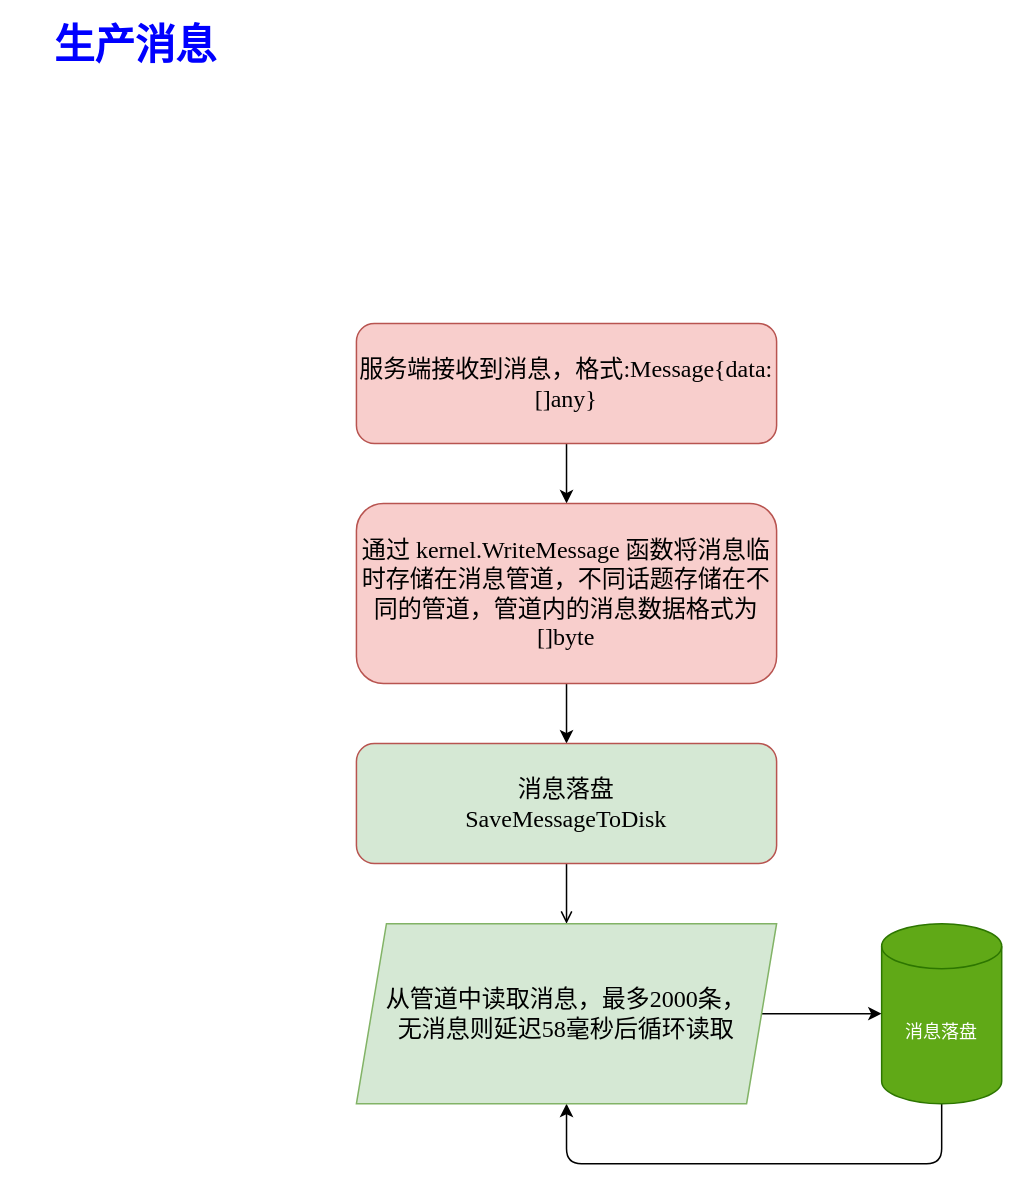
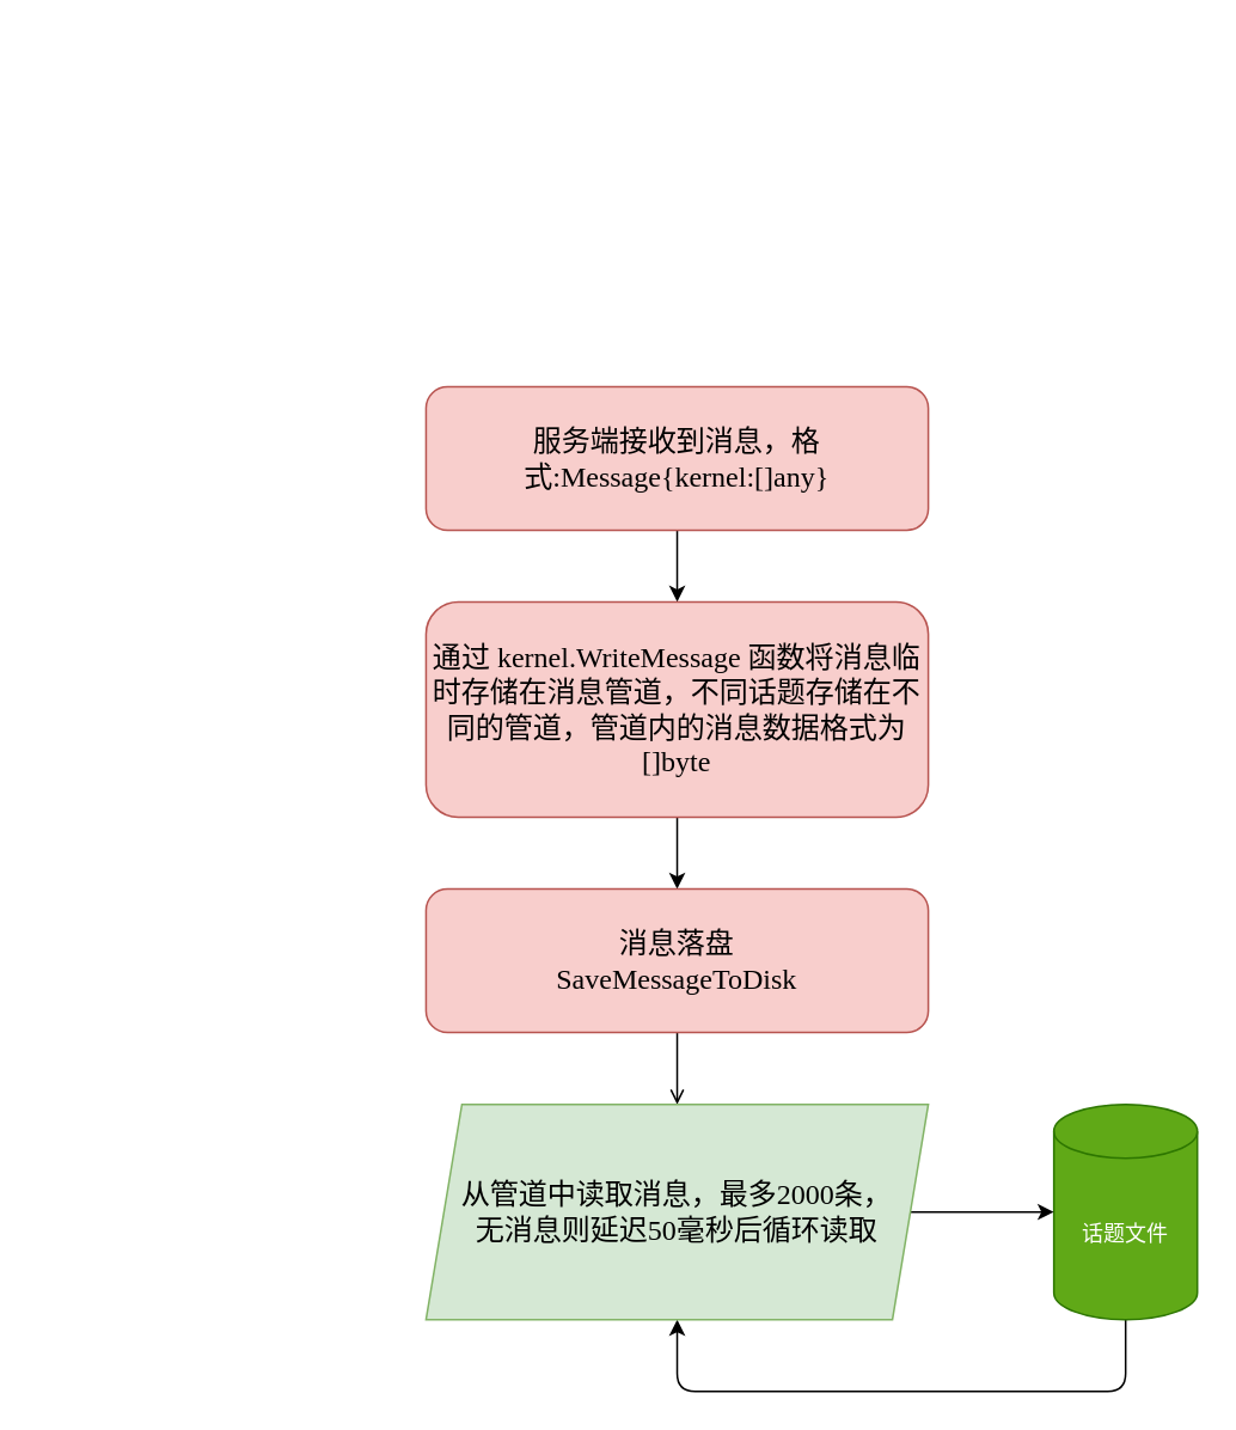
  <mxCell id="0" />
  <mxCell id="1" parent="0" />
- <mxCell id="2" value="生产消息" style="text;html=1;strokeColor=none;fillColor=none;align=center;verticalAlign=middle;whiteSpace=wrap;rounded=0;fontColor=#0000FF;fontSize=27;fontFamily=Lucida Console;fontStyle=1" parent="1" vertex="1"><mxGeometry x="20" y="20" width="140" height="20" as="geometry" /></mxCell>
  <mxCell id="3" value="" style="edgeStyle=none;html=1;fontFamily=Lucida Console;fontSize=12;fontColor=#0000FF;" parent="1" source="4" target="6" edge="1"><mxGeometry relative="1" as="geometry" /></mxCell>
- <mxCell id="4" value="服务端接收到消息，&lt;span style=&quot;background-color: initial;&quot;&gt;格式:Message{data:[]any}&lt;/span&gt;" style="rounded=1;whiteSpace=wrap;html=1;fontFamily=Comic Sans MS;fontSize=16;fillColor=#f8cecc;strokeColor=#b85450;align=center;" parent="1" vertex="1"><mxGeometry x="237" y="215" width="280" height="80" as="geometry" /></mxCell>
+ <mxCell id="4" value="服务端接收到消息，&lt;span style=&quot;background-color: initial;&quot;&gt;格式:Message{kernel:[]any}&lt;/span&gt;" style="rounded=1;whiteSpace=wrap;html=1;fontFamily=Comic Sans MS;fontSize=16;fillColor=#f8cecc;strokeColor=#b85450;align=center;" parent="1" vertex="1"><mxGeometry x="237" y="215" width="280" height="80" as="geometry" /></mxCell>
  <mxCell id="5" value="" style="edgeStyle=none;html=1;fontFamily=Lucida Console;fontSize=12;fontColor=#0000FF;" parent="1" source="6" target="8" edge="1"><mxGeometry relative="1" as="geometry" /></mxCell>
  <mxCell id="6" value="通过&amp;nbsp;kernel.WriteMessage 函数将消息临时存储在消息管道，不同话题存储在不同的管道，管道内的消息数据格式为 []byte" style="whiteSpace=wrap;html=1;fontSize=16;fontFamily=Comic Sans MS;fillColor=#f8cecc;strokeColor=#b85450;rounded=1;" parent="1" vertex="1"><mxGeometry x="237" y="335" width="280" height="120" as="geometry" /></mxCell>
  <mxCell id="7" value="" style="edgeStyle=none;html=1;fontFamily=Lucida Console;fontSize=12;fontColor=#0000FF;endArrow=open;" parent="1" source="8" target="12" edge="1"><mxGeometry relative="1" as="geometry" /></mxCell>
- <mxCell id="8" value="消息落盘&lt;br&gt;SaveMessageToDisk" style="whiteSpace=wrap;html=1;fontSize=16;fontFamily=Comic Sans MS;fillColor=#d5e8d4;strokeColor=#b85450;rounded=1;" parent="1" vertex="1"><mxGeometry x="237" y="495" width="280" height="80" as="geometry" /></mxCell>
+ <mxCell id="8" value="消息落盘&lt;br&gt;SaveMessageToDisk" style="whiteSpace=wrap;html=1;fontSize=16;fontFamily=Comic Sans MS;fillColor=#f8cecc;strokeColor=#b85450;rounded=1;" parent="1" vertex="1"><mxGeometry x="237" y="495" width="280" height="80" as="geometry" /></mxCell>
  <mxCell id="9" style="edgeStyle=none;html=1;fontFamily=Lucida Console;fontSize=16;fontColor=#0000FF;entryX=0.5;entryY=1;entryDx=0;entryDy=0;" parent="1" source="10" target="12" edge="1"><mxGeometry relative="1" as="geometry"><mxPoint x="627" y="815" as="targetPoint" /><Array as="points"><mxPoint x="627" y="775" /><mxPoint x="377" y="775" /></Array></mxGeometry></mxCell>
- <mxCell id="10" value="消息落盘" style="shape=cylinder3;whiteSpace=wrap;html=1;boundedLbl=1;backgroundOutline=1;size=15;fontFamily=Comic Sans MS;fontSize=12;fontColor=#ffffff;fillColor=#60a917;strokeColor=#2D7600;" parent="1" vertex="1"><mxGeometry x="587" y="615" width="80" height="120" as="geometry" /></mxCell>
+ <mxCell id="10" value="话题文件" style="shape=cylinder3;whiteSpace=wrap;html=1;boundedLbl=1;backgroundOutline=1;size=15;fontFamily=Comic Sans MS;fontSize=12;fontColor=#ffffff;fillColor=#60a917;strokeColor=#2D7600;" parent="1" vertex="1"><mxGeometry x="587" y="615" width="80" height="120" as="geometry" /></mxCell>
  <mxCell id="11" value="" style="edgeStyle=none;html=1;fontFamily=Lucida Console;fontSize=12;fontColor=#0000FF;" parent="1" source="12" target="10" edge="1"><mxGeometry relative="1" as="geometry" /></mxCell>
- <mxCell id="12" value="&lt;font style=&quot;font-size: 16px;&quot;&gt;从管道中读取消息，最多2000条，&lt;br&gt;无消息则延迟58毫秒后循环读取&lt;/font&gt;" style="shape=parallelogram;perimeter=parallelogramPerimeter;whiteSpace=wrap;html=1;fixedSize=1;fontFamily=Comic Sans MS;fontSize=12;fillColor=#d5e8d4;strokeColor=#82b366;" parent="1" vertex="1"><mxGeometry x="237" y="615" width="280" height="120" as="geometry" /></mxCell>
+ <mxCell id="12" value="&lt;font style=&quot;font-size: 16px;&quot;&gt;从管道中读取消息，最多2000条，&lt;br&gt;无消息则延迟50毫秒后循环读取&lt;/font&gt;" style="shape=parallelogram;perimeter=parallelogramPerimeter;whiteSpace=wrap;html=1;fixedSize=1;fontFamily=Comic Sans MS;fontSize=12;fillColor=#d5e8d4;strokeColor=#82b366;" parent="1" vertex="1"><mxGeometry x="237" y="615" width="280" height="120" as="geometry" /></mxCell>
